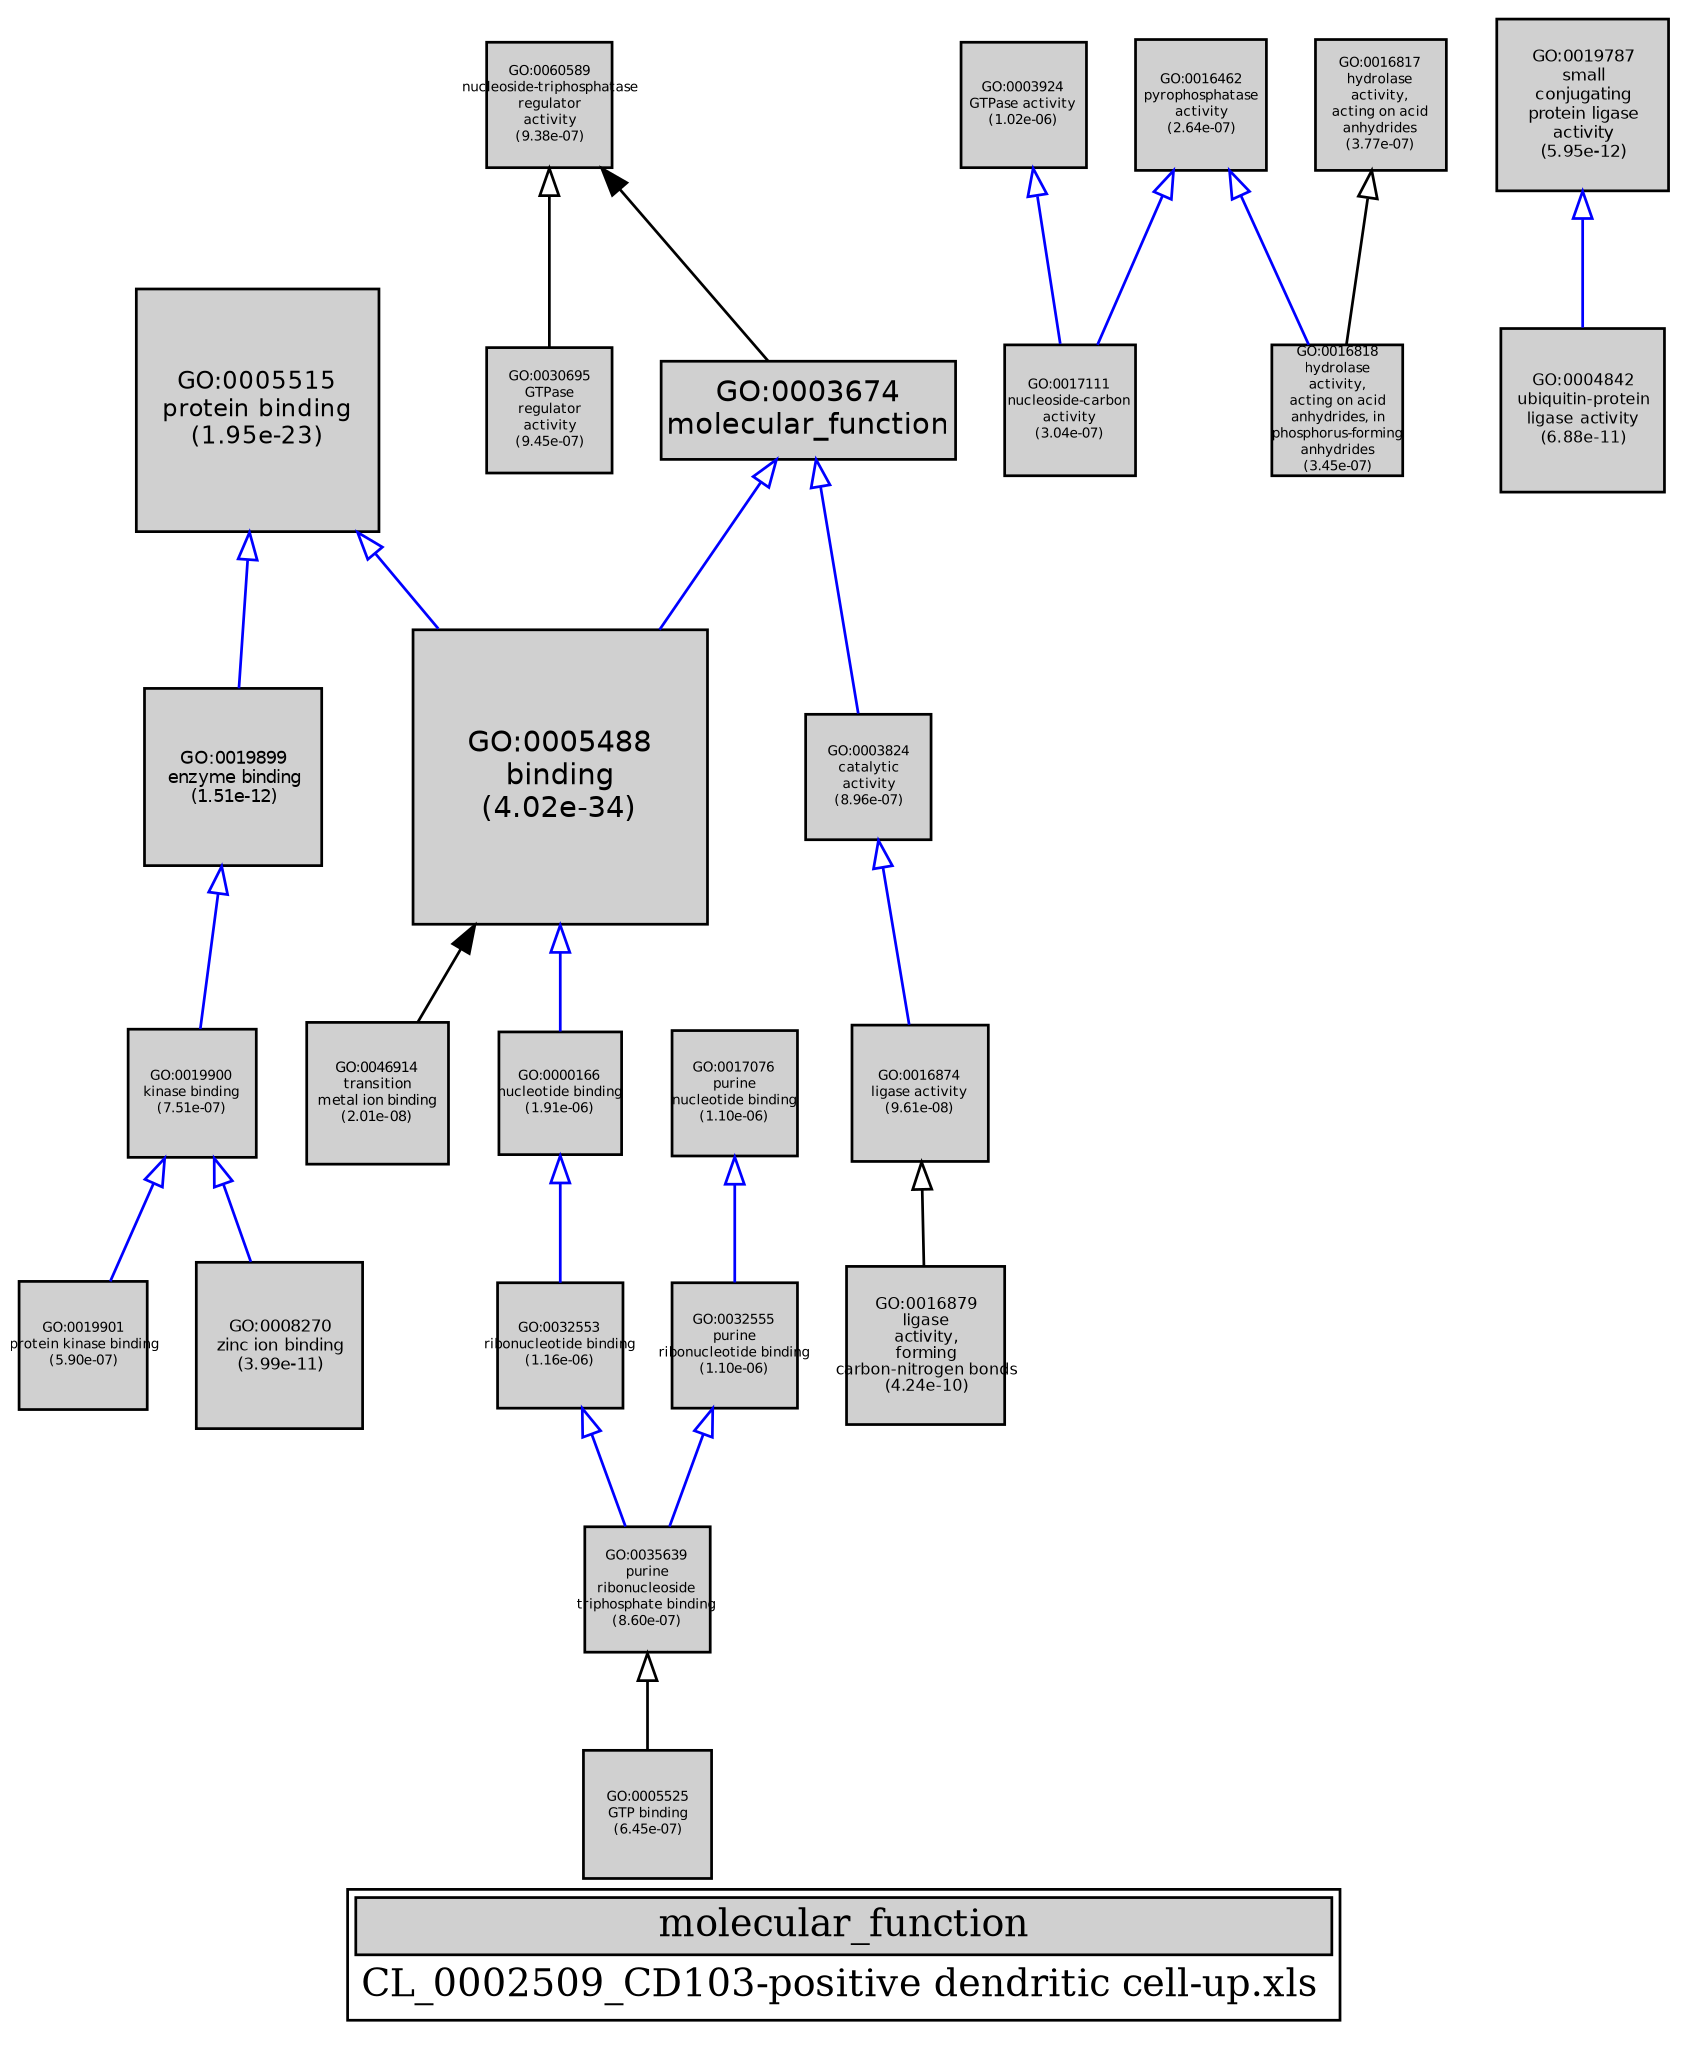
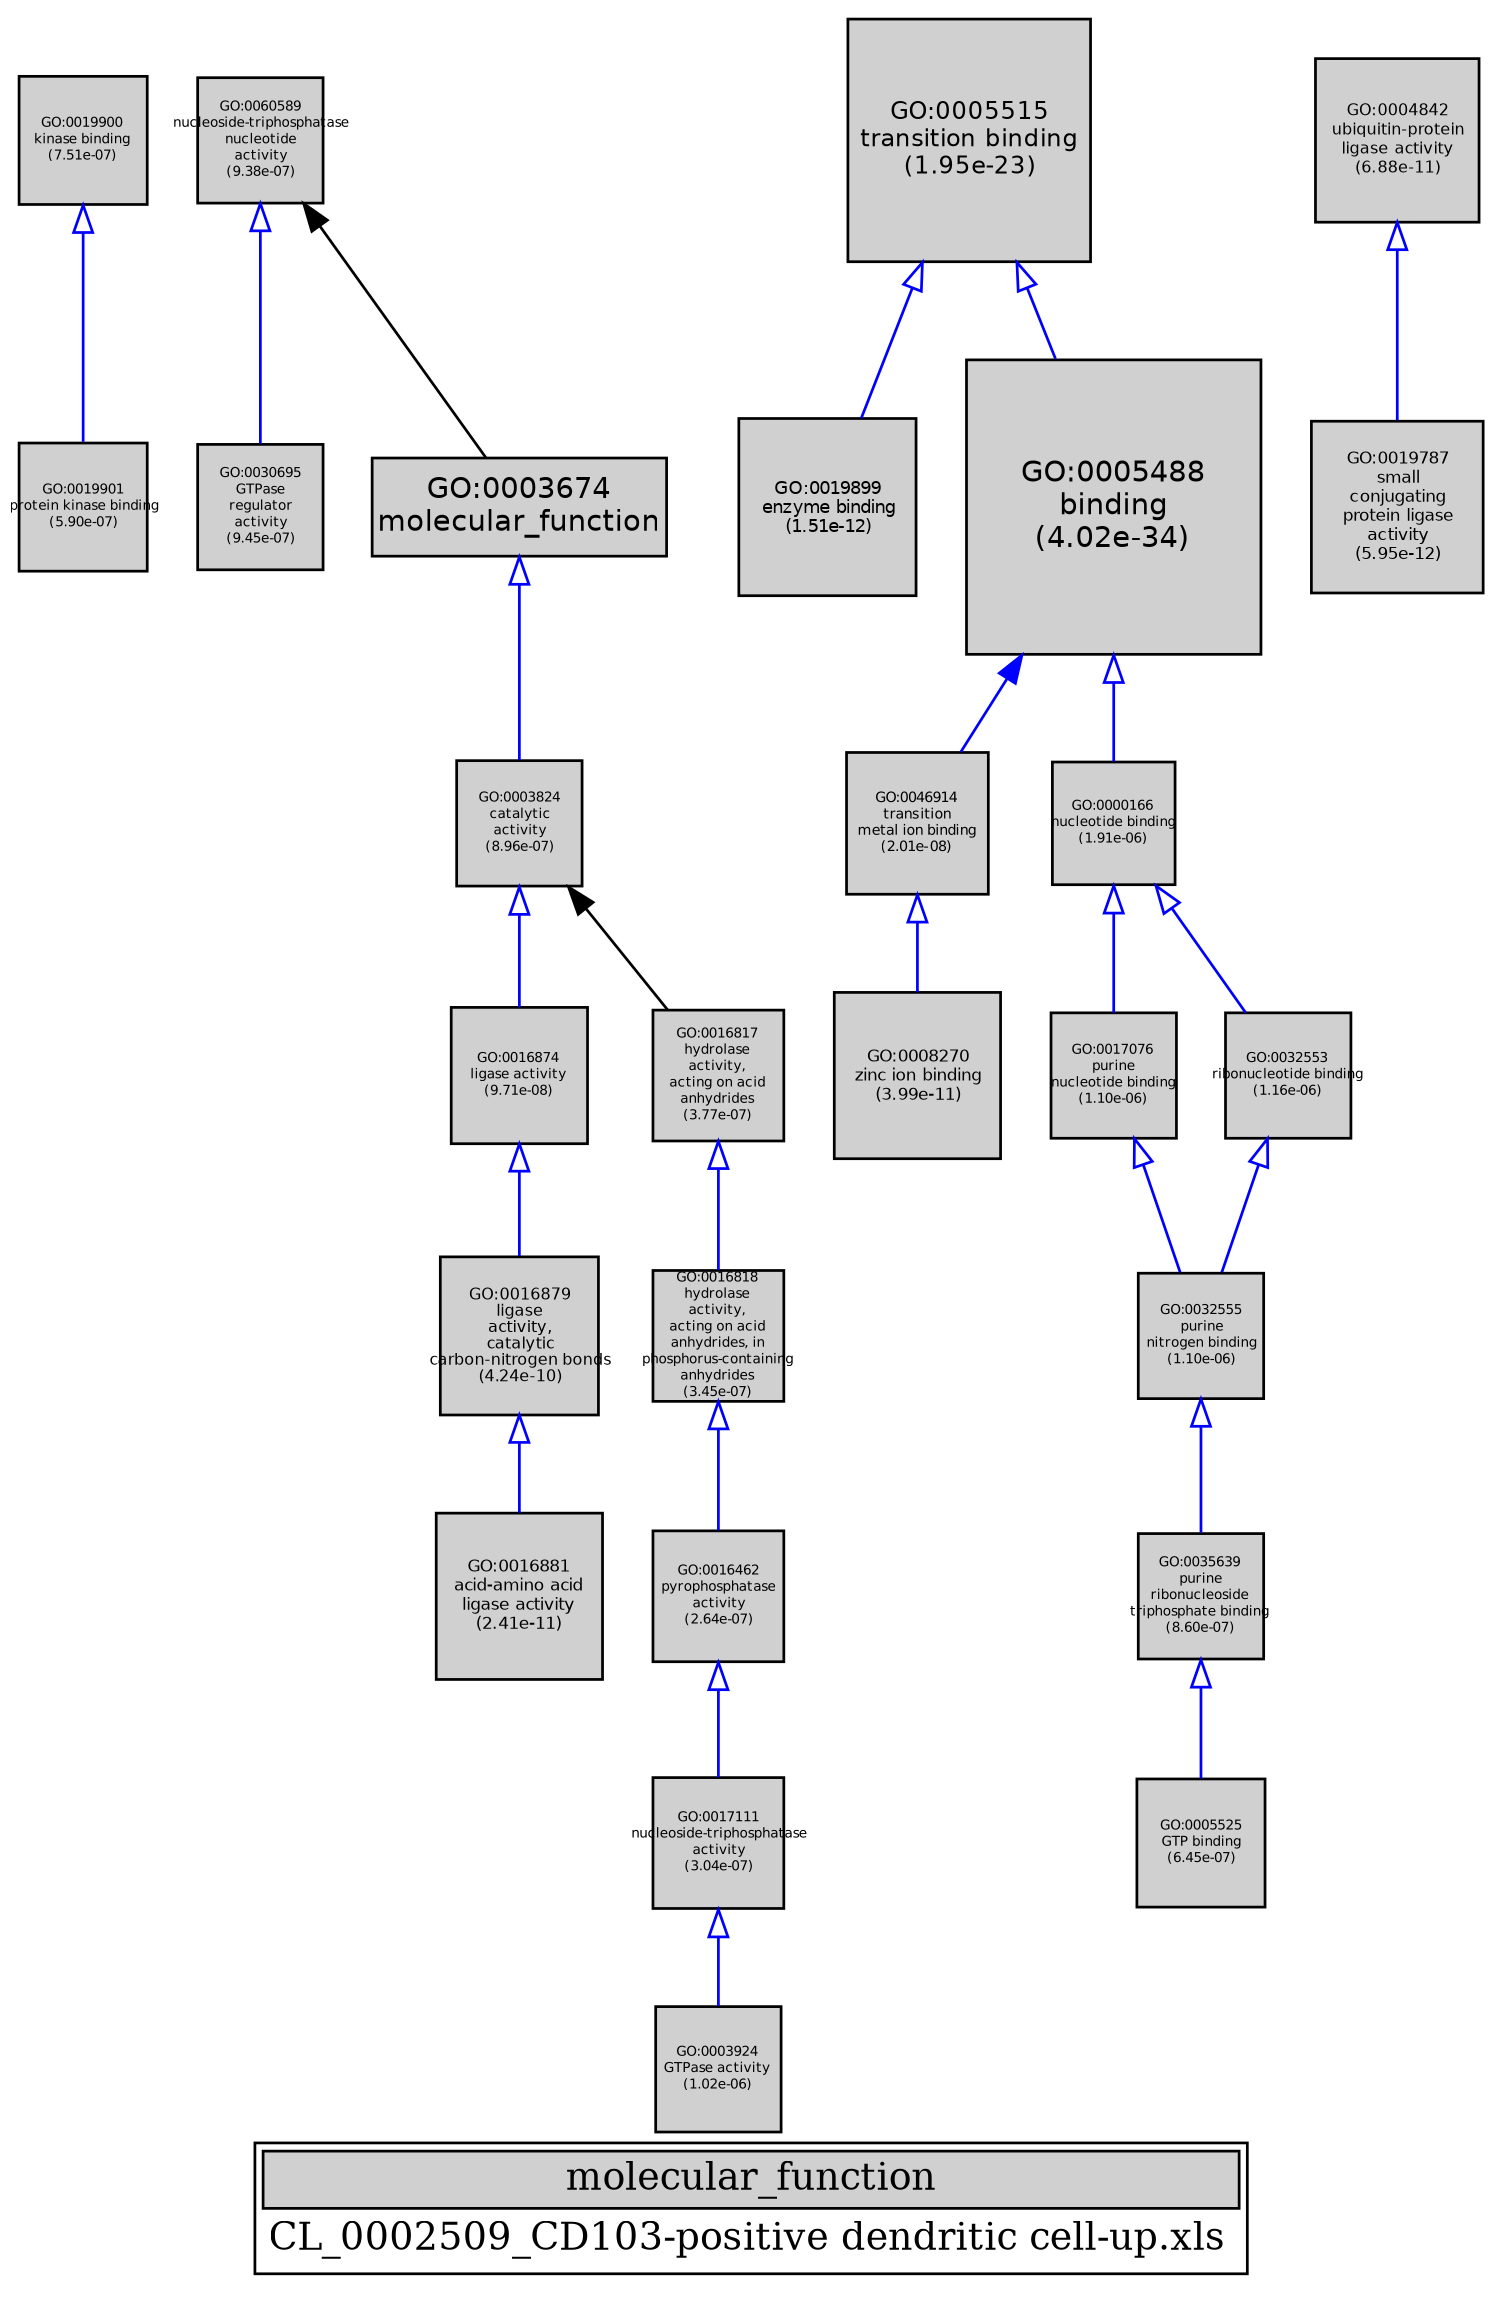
  digraph {
    bgcolor="#FFFFFF"
    label=<<TABLE COLOR="black" BGCOLOR="white"><TR><TD COLSPAN="2" BGCOLOR="#D0D0D0"><FONT COLOR="black">molecular_function</FONT></TD></TR><TR><TD BORDER="0">CL_0002509_CD103-positive dendritic cell-up.xls</TD></TR></TABLE>>
    node [color=black fillcolor="#D0D0D0" fixedsize=true fontcolor=black fontname=Helvetica fontsize=5.0 shape=box style=filled]
    edge [arrowtail=empty color=blue dir=back weight=5.0]
    n1 [height=0.65405611368 label=<<TABLE BORDER="0"><TR><TD>GO:0019901<BR/>protein kinase binding<BR/>(5.90e-07)</TD></TR></TABLE>> width=0.65405611368]
    n2 [height=0.641725307655 label=<<TABLE BORDER="0"><TR><TD>GO:0003924<BR/>GTPase activity<BR/>(1.02e-06)</TD></TR></TABLE>> width=0.641725307655]
    n3 [height=0.671742081999 label=<<TABLE BORDER="0"><TR><TD>GO:0016462<BR/>pyrophosphatase<BR/>activity<BR/>(2.64e-07)</TD></TR></TABLE>> width=0.671742081999]
    n4 [fontsize=6.45140136995 height=0.896027968049 label=<<TABLE BORDER="0"><TR><TD>GO:0019899<BR/>enzyme binding<BR/>(1.51e-12)</TD></TR></TABLE>> width=0.896027968049]
    n5 [fontsize=10.8 height=1.5 label=<<TABLE BORDER="0"><TR><TD>GO:0005488<BR/>binding<BR/>(4.02e-34)</TD></TR></TABLE>> width=1.5]
-   n6 [fontsize=8.91511772351 height=1.23821079493 label=<<TABLE BORDER="0"><TR><TD>GO:0005515<BR/>protein binding<BR/>(1.95e-23)</TD></TR></TABLE>> width=1.23821079493]
+   n6 [fontsize=8.91511772351 height=1.23821079493 label=<<TABLE BORDER="0"><TR><TD>GO:0005515<BR/>transition binding<BR/>(1.95e-23)</TD></TR></TABLE>> width=1.23821079493]
    n7 [fontsize=5.22342307129 height=0.725475426569 label=<<TABLE BORDER="0"><TR><TD>GO:0046914<BR/>transition<BR/>metal ion binding<BR/>(2.01e-08)</TD></TR></TABLE>> width=0.725475426569]
    n8 [height=0.640032231881 label=<<TABLE BORDER="0"><TR><TD>GO:0017076<BR/>purine<BR/>nucleotide binding<BR/>(1.10e-06)</TD></TR></TABLE>> width=0.640032231881]
    n9 [height=0.648681696009 label=<<TABLE BORDER="0"><TR><TD>GO:0019900<BR/>kinase binding<BR/>(7.51e-07)</TD></TR></TABLE>> width=0.648681696009]
    n10 [fontsize=6.28892058331 height=0.873461192126 label=<<TABLE BORDER="0"><TR><TD>GO:0019787<BR/>small<BR/>conjugating<BR/>protein ligase<BR/>activity<BR/>(5.95e-12)</TD></TR></TABLE>> width=0.873461192126]
    n11 [height=0.643500939533 label=<<TABLE BORDER="0"><TR><TD>GO:0030695<BR/>GTPase<BR/>regulator<BR/>activity<BR/>(9.45e-07)</TD></TR></TABLE>> width=0.643500939533]
-   n12 [height=0.643661600937 label=<<TABLE BORDER="0"><TR><TD>GO:0060589<BR/>nucleoside-triphosphatase<BR/>regulator<BR/>activity<BR/>(9.38e-07)</TD></TR></TABLE>> width=0.643661600937]
+   n12 [height=0.643661600937 label=<<TABLE BORDER="0"><TR><TD>GO:0060589<BR/>nucleoside-triphosphatase<BR/>nucleotide<BR/>activity<BR/>(9.38e-07)</TD></TR></TABLE>> width=0.643661600937]
    n13 [height=0.65206925499 label=<<TABLE BORDER="0"><TR><TD>GO:0005525<BR/>GTP binding<BR/>(6.45e-07)</TD></TR></TABLE>> width=0.65206925499]
    n14 [height=0.644709230755 label=<<TABLE BORDER="0"><TR><TD>GO:0003824<BR/>catalytic<BR/>activity<BR/>(8.96e-07)</TD></TR></TABLE>> width=0.644709230755]
    n15 [height=0.645629026265 label=<<TABLE BORDER="0"><TR><TD>GO:0035639<BR/>purine<BR/>ribonucleoside<BR/>triphosphate binding<BR/>(8.60e-07)</TD></TR></TABLE>> width=0.645629026265]
-   n16 [height=0.693097710787 label=<<TABLE BORDER="0"><TR><TD>GO:0016874<BR/>ligase activity<BR/>(9.61e-08)</TD></TR></TABLE>> width=0.693097710787]
-   n17 [height=0.665929572208 label=<<TABLE BORDER="0"><TR><TD>GO:0016818<BR/>hydrolase<BR/>activity,<BR/>acting on acid<BR/>anhydrides, in<BR/>phosphorus-forming<BR/>anhydrides<BR/>(3.45e-07)</TD></TR></TABLE>> width=0.665929572208]
+   n16 [height=0.693097710787 label=<<TABLE BORDER="0"><TR><TD>GO:0016874<BR/>ligase activity<BR/>(9.71e-08)</TD></TR></TABLE>> width=0.693097710787]
+   n17 [height=0.665929572208 label=<<TABLE BORDER="0"><TR><TD>GO:0016818<BR/>hydrolase<BR/>activity,<BR/>acting on acid<BR/>anhydrides, in<BR/>phosphorus-containing<BR/>anhydrides<BR/>(3.45e-07)</TD></TR></TABLE>> width=0.665929572208]
    n18 [fontsize=5.98786892668 height=0.831648462039 label=<<TABLE BORDER="0"><TR><TD>GO:0004842<BR/>ubiquitin-protein<BR/>ligase activity<BR/>(6.88e-11)</TD></TR></TABLE>> width=0.831648462039]
-   n19 [fontsize=5.75382810056 height=0.799142791744 label=<<TABLE BORDER="0"><TR><TD>GO:0016879<BR/>ligase<BR/>activity,<BR/>forming<BR/>carbon-nitrogen bonds<BR/>(4.24e-10)</TD></TR></TABLE>> width=0.799142791744]
+   n19 [fontsize=5.75382810056 height=0.799142791744 label=<<TABLE BORDER="0"><TR><TD>GO:0016879<BR/>ligase<BR/>activity,<BR/>catalytic<BR/>carbon-nitrogen bonds<BR/>(4.24e-10)</TD></TR></TABLE>> width=0.799142791744]
    n20 [height=0.627386996451 label=<<TABLE BORDER="0"><TR><TD>GO:0000166<BR/>nucleotide binding<BR/>(1.91e-06)</TD></TR></TABLE>> width=0.627386996451]
    n21 [height=0.66399786342 label=<<TABLE BORDER="0"><TR><TD>GO:0016817<BR/>hydrolase<BR/>activity,<BR/>acting on acid<BR/>anhydrides<BR/>(3.77e-07)</TD></TR></TABLE>> width=0.66399786342]
-   n23 [height=0.668670574361 label=<<TABLE BORDER="0"><TR><TD>GO:0017111<BR/>nucleoside-carbon<BR/>activity<BR/>(3.04e-07)</TD></TR></TABLE>> width=0.668670574361]
+   n22 [fontsize=6.11875153657 height=0.849826602302 label=<<TABLE BORDER="0"><TR><TD>GO:0016881<BR/>acid-amino acid<BR/>ligase activity<BR/>(2.41e-11)</TD></TR></TABLE>> width=0.849826602302]
+   n23 [height=0.668670574361 label=<<TABLE BORDER="0"><TR><TD>GO:0017111<BR/>nucleoside-triphosphatase<BR/>activity<BR/>(3.04e-07)</TD></TR></TABLE>> width=0.668670574361]
    n24 [height=0.638843683888 label=<<TABLE BORDER="0"><TR><TD>GO:0032553<BR/>ribonucleotide binding<BR/>(1.16e-06)</TD></TR></TABLE>> width=0.638843683888]
-   n25 [height=0.639989797242 label=<<TABLE BORDER="0"><TR><TD>GO:0032555<BR/>purine<BR/>ribonucleotide binding<BR/>(1.10e-06)</TD></TR></TABLE>> width=0.639989797242]
+   n25 [height=0.639989797242 label=<<TABLE BORDER="0"><TR><TD>GO:0032555<BR/>purine<BR/>nitrogen binding<BR/>(1.10e-06)</TD></TR></TABLE>> width=0.639989797242]
    n26 [fontsize=6.0561838359 height=0.841136643875 label=<<TABLE BORDER="0"><TR><TD>GO:0008270<BR/>zinc ion binding<BR/>(3.99e-11)</TD></TR></TABLE>> width=0.841136643875]
    n27 [fontsize=10.8 label=<<TABLE BORDER="0"><TR><TD>GO:0003674<BR/>molecular_function</TD></TR></TABLE>> width=1.5]
    subgraph sub_1 {
      n1
      n2
      n3
      n4
      n5
      n6
      n7
      n8
      n9
      n10
      n11
      n12
      n13
      n14
      n15
      n16
      n17
      n18
      n19
      n20
      n21
+     n22
      n23
      n24
      n25
      n26
      n27
    }
    subgraph sub_2 {
      subgraph sub_3 {
        subgraph sub_4 {
        }
        subgraph sub_5 {
        }
      }
      subgraph sub_6 {
      }
      subgraph sub_7 {
        n1
        n2
        n3
        n4
        n5
        n6
        n7
        n8
        n9
        n10
        n11
        n12
        n13
        n14
        n15
        n16
        n17
        n18
        n19
        n20
        n21
+       n22
        n23
        n24
        n25
        n26
        n27
      }
    }
    n3 -> n23
-   n4 -> n9
-   n5 -> n7 [weight=1 arrowtail="" color=""]
+   n5 -> n7 [weight=1 arrowtail=""]
    n5 -> n20
    n6 -> n4
    n6 -> n5
-   n9 -> n26
+   n7 -> n26
    n8 -> n25
    n9 -> n1
-   n10 -> n18
-   n12 -> n11 [color=black]
+   n18 -> n10
+   n12 -> n11
    n12 -> n27 [weight=1 arrowtail="" color=""]
    n14 -> n16
-   n15 -> n13 [color=black]
-   n16 -> n19 [color=black]
-   n3 -> n17
+   n14 -> n21 [weight=1 arrowtail="" color=""]
+   n15 -> n13
+   n16 -> n19
+   n17 -> n3
+   n19 -> n22
+   n20 -> n8
    n20 -> n24
-   n21 -> n17 [color=black]
-   n2 -> n23
-   n24 -> n15
+   n21 -> n17
+   n23 -> n2
+   n24 -> n25
    n25 -> n15
-   n27 -> n5
    n27 -> n14
  }
